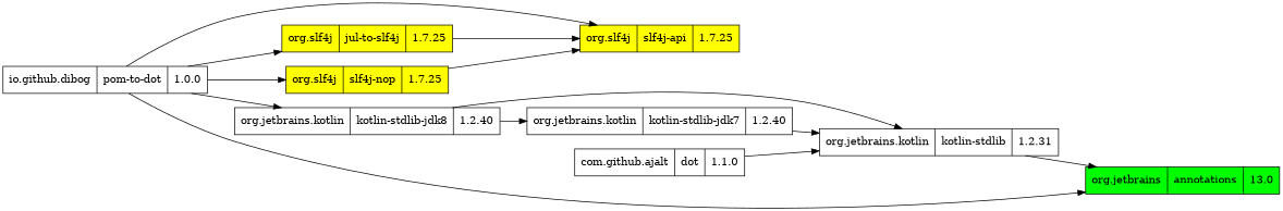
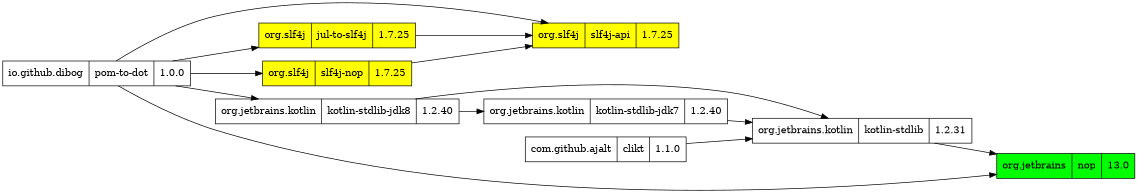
  digraph {
    rankdir=LR
    node [shape=record]
    n1 [label="{ io.github.dibog | pom-to-dot | 1.0.0 }"]
    n2 [fillcolor=yellow label="{ org.slf4j | slf4j-api | 1.7.25 }" style=filled]
    n3 [fillcolor=yellow label="{ org.slf4j | jul-to-slf4j | 1.7.25 }" style=filled]
    n4 [fillcolor=yellow label="{ org.slf4j | slf4j-nop | 1.7.25 }" style=filled]
    n5 [label="{ org.jetbrains.kotlin | kotlin-stdlib-jdk8 | 1.2.40 }"]
-   n6 [fillcolor=green label="{ org.jetbrains | annotations | 13.0 }" style=filled]
-   n7 [label="{ com.github.ajalt | dot | 1.1.0 }"]
+   n6 [fillcolor=green label="{ org.jetbrains | nop | 13.0 }" style=filled]
+   n7 [label="{ com.github.ajalt | clikt | 1.1.0 }"]
    n8 [label="{ org.jetbrains.kotlin | kotlin-stdlib | 1.2.31 }"]
    n9 [label="{ org.jetbrains.kotlin | kotlin-stdlib-jdk7 | 1.2.40 }"]
    n1 -> n2
    n1 -> n3
    n1 -> n4
    n1 -> n5
    n1 -> n6
    n3 -> n2
    n4 -> n2
    n5 -> n8
    n5 -> n9
    n7 -> n8
    n8 -> n6
    n9 -> n8
  }
